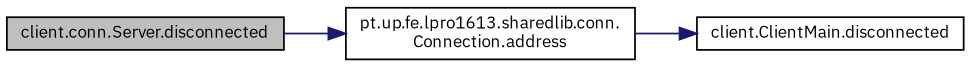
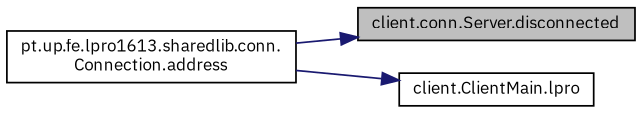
  digraph {
    fontname="IBM Plex Sans"
    rankdir=LR
    node [color=black fillcolor=white fontname="IBM Plex Sans" fontsize=10 shape=record style=filled]
    edge [color=midnightblue fontname="IBM Plex Sans" fontsize=10 labelfontname=Helvetica labelfontsize=10 style=solid]
    n1 [fillcolor=grey75 fontcolor=black height=0.2 label="client.conn.Server.disconnected" width=0.4]
    n2 [height=0.2 label="pt.up.fe.lpro1613.sharedlib.conn.\lConnection.address" width=0.4]
-   n3 [height=0.2 label="client.ClientMain.disconnected" width=0.4]
-   n1 -> n2
+   n3 [height=0.2 label="client.ClientMain.lpro" width=0.4]
+   n2 -> n1
    n2 -> n3
  }
